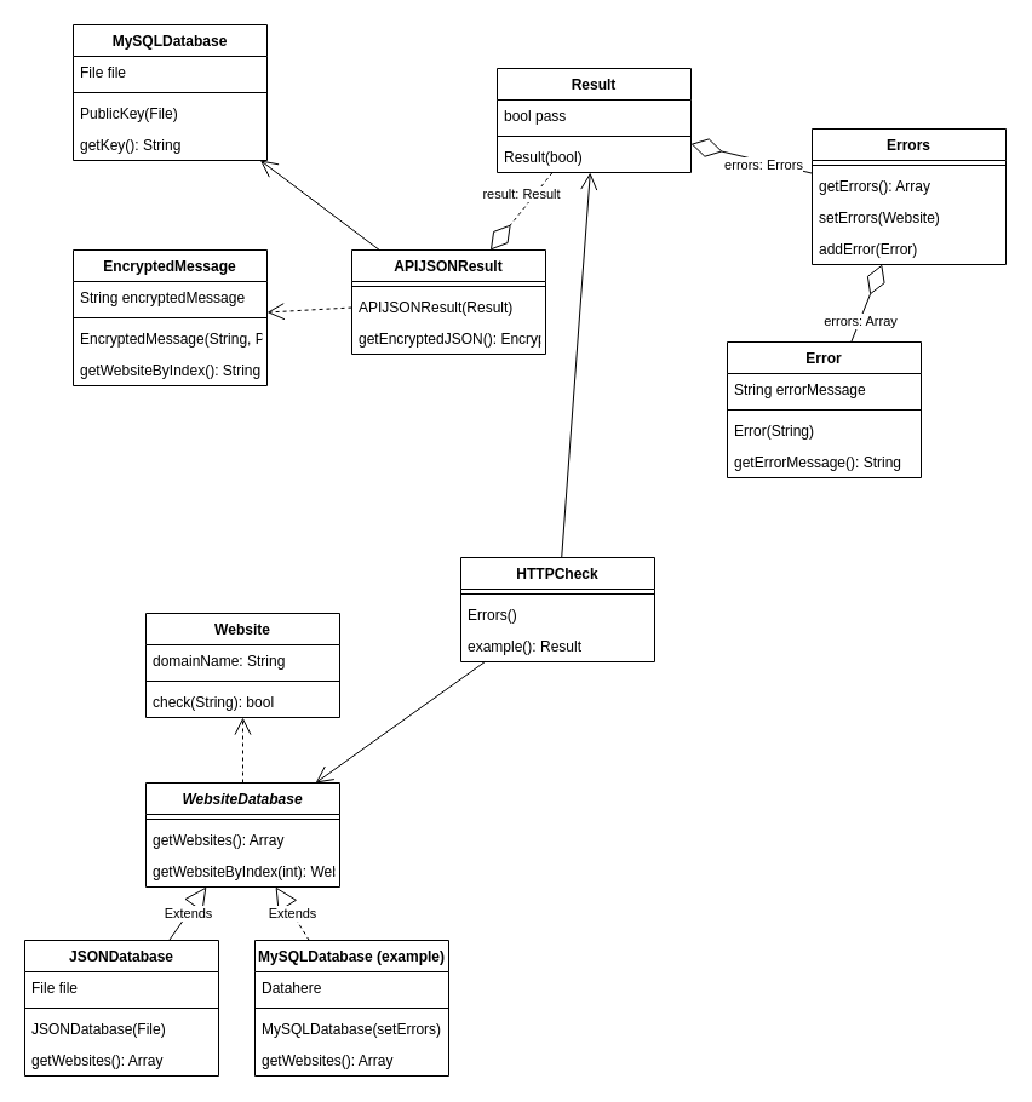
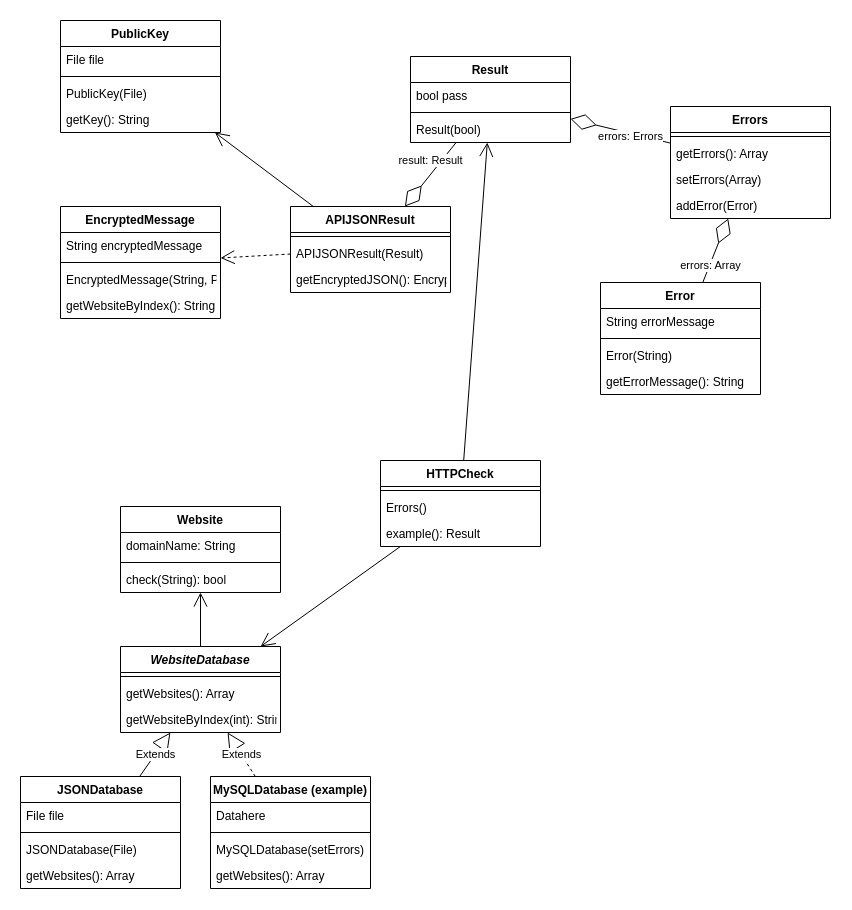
  <mxCell id="0" />
  <mxCell id="1" parent="0" />
  <mxCell id="2" value="Website" style="swimlane;fontStyle=1;align=center;verticalAlign=top;childLayout=stackLayout;horizontal=1;startSize=26;horizontalStack=0;resizeParent=1;resizeParentMax=0;resizeLast=0;collapsible=1;marginBottom=0;" parent="1" vertex="1"><mxGeometry x="120" y="506" width="160" height="86" as="geometry" /></mxCell>
  <mxCell id="3" value="domainName: String" style="text;strokeColor=none;fillColor=none;align=left;verticalAlign=top;spacingLeft=4;spacingRight=4;overflow=hidden;rotatable=0;points=[[0,0.5],[1,0.5]];portConstraint=eastwest;" parent="2" vertex="1"><mxGeometry y="26" width="160" height="26" as="geometry" /></mxCell>
  <mxCell id="4" value="" style="line;strokeWidth=1;fillColor=none;align=left;verticalAlign=middle;spacingTop=-1;spacingLeft=3;spacingRight=3;rotatable=0;labelPosition=right;points=[];portConstraint=eastwest;" parent="2" vertex="1"><mxGeometry y="52" width="160" height="8" as="geometry" /></mxCell>
  <mxCell id="5" value="check(String): bool" style="text;strokeColor=none;fillColor=none;align=left;verticalAlign=top;spacingLeft=4;spacingRight=4;overflow=hidden;rotatable=0;points=[[0,0.5],[1,0.5]];portConstraint=eastwest;" parent="2" vertex="1"><mxGeometry y="60" width="160" height="26" as="geometry" /></mxCell>
  <mxCell id="6" value="EncryptedMessage" style="swimlane;fontStyle=1;align=center;verticalAlign=top;childLayout=stackLayout;horizontal=1;startSize=26;horizontalStack=0;resizeParent=1;resizeParentMax=0;resizeLast=0;collapsible=1;marginBottom=0;" parent="1" vertex="1"><mxGeometry x="60" y="206" width="160" height="112" as="geometry" /></mxCell>
  <mxCell id="7" value="String encryptedMessage" style="text;strokeColor=none;fillColor=none;align=left;verticalAlign=top;spacingLeft=4;spacingRight=4;overflow=hidden;rotatable=0;points=[[0,0.5],[1,0.5]];portConstraint=eastwest;" parent="6" vertex="1"><mxGeometry y="26" width="160" height="26" as="geometry" /></mxCell>
  <mxCell id="8" value="" style="line;strokeWidth=1;fillColor=none;align=left;verticalAlign=middle;spacingTop=-1;spacingLeft=3;spacingRight=3;rotatable=0;labelPosition=right;points=[];portConstraint=eastwest;" parent="6" vertex="1"><mxGeometry y="52" width="160" height="8" as="geometry" /></mxCell>
  <mxCell id="9" value="EncryptedMessage(String, PublicKey)" style="text;strokeColor=none;fillColor=none;align=left;verticalAlign=top;spacingLeft=4;spacingRight=4;overflow=hidden;rotatable=0;points=[[0,0.5],[1,0.5]];portConstraint=eastwest;" parent="6" vertex="1"><mxGeometry y="60" width="160" height="26" as="geometry" /></mxCell>
  <mxCell id="10" value="getWebsiteByIndex(): String" style="text;strokeColor=none;fillColor=none;align=left;verticalAlign=top;spacingLeft=4;spacingRight=4;overflow=hidden;rotatable=0;points=[[0,0.5],[1,0.5]];portConstraint=eastwest;" parent="6" vertex="1"><mxGeometry y="86" width="160" height="26" as="geometry" /></mxCell>
  <mxCell id="11" value="WebsiteDatabase" style="swimlane;fontStyle=3;align=center;verticalAlign=top;childLayout=stackLayout;horizontal=1;startSize=26;horizontalStack=0;resizeParent=1;resizeParentMax=0;resizeLast=0;collapsible=1;marginBottom=0;" parent="1" vertex="1"><mxGeometry x="120" y="646" width="160" height="86" as="geometry" /></mxCell>
  <mxCell id="12" value="" style="line;strokeWidth=1;fillColor=none;align=left;verticalAlign=middle;spacingTop=-1;spacingLeft=3;spacingRight=3;rotatable=0;labelPosition=right;points=[];portConstraint=eastwest;" parent="11" vertex="1"><mxGeometry y="26" width="160" height="8" as="geometry" /></mxCell>
  <mxCell id="13" value="getWebsites(): Array" style="text;strokeColor=none;fillColor=none;align=left;verticalAlign=top;spacingLeft=4;spacingRight=4;overflow=hidden;rotatable=0;points=[[0,0.5],[1,0.5]];portConstraint=eastwest;" parent="11" vertex="1"><mxGeometry y="34" width="160" height="26" as="geometry" /></mxCell>
- <mxCell id="14" value="getWebsiteByIndex(int): Website" style="text;strokeColor=none;fillColor=none;align=left;verticalAlign=top;spacingLeft=4;spacingRight=4;overflow=hidden;rotatable=0;points=[[0,0.5],[1,0.5]];portConstraint=eastwest;" parent="11" vertex="1"><mxGeometry y="60" width="160" height="26" as="geometry" /></mxCell>
+ <mxCell id="14" value="getWebsiteByIndex(int): String" style="text;strokeColor=none;fillColor=none;align=left;verticalAlign=top;spacingLeft=4;spacingRight=4;overflow=hidden;rotatable=0;points=[[0,0.5],[1,0.5]];portConstraint=eastwest;" parent="11" vertex="1"><mxGeometry y="60" width="160" height="26" as="geometry" /></mxCell>
  <mxCell id="15" value="JSONDatabase" style="swimlane;fontStyle=1;align=center;verticalAlign=top;childLayout=stackLayout;horizontal=1;startSize=26;horizontalStack=0;resizeParent=1;resizeParentMax=0;resizeLast=0;collapsible=1;marginBottom=0;" parent="1" vertex="1"><mxGeometry x="20" y="776" width="160" height="112" as="geometry" /></mxCell>
  <mxCell id="16" value="File file" style="text;strokeColor=none;fillColor=none;align=left;verticalAlign=top;spacingLeft=4;spacingRight=4;overflow=hidden;rotatable=0;points=[[0,0.5],[1,0.5]];portConstraint=eastwest;" parent="15" vertex="1"><mxGeometry y="26" width="160" height="26" as="geometry" /></mxCell>
  <mxCell id="17" value="" style="line;strokeWidth=1;fillColor=none;align=left;verticalAlign=middle;spacingTop=-1;spacingLeft=3;spacingRight=3;rotatable=0;labelPosition=right;points=[];portConstraint=eastwest;" parent="15" vertex="1"><mxGeometry y="52" width="160" height="8" as="geometry" /></mxCell>
  <mxCell id="18" value="JSONDatabase(File)" style="text;strokeColor=none;fillColor=none;align=left;verticalAlign=top;spacingLeft=4;spacingRight=4;overflow=hidden;rotatable=0;points=[[0,0.5],[1,0.5]];portConstraint=eastwest;" parent="15" vertex="1"><mxGeometry y="60" width="160" height="26" as="geometry" /></mxCell>
  <mxCell id="19" value="getWebsites(): Array" style="text;strokeColor=none;fillColor=none;align=left;verticalAlign=top;spacingLeft=4;spacingRight=4;overflow=hidden;rotatable=0;points=[[0,0.5],[1,0.5]];portConstraint=eastwest;" parent="15" vertex="1"><mxGeometry y="86" width="160" height="26" as="geometry" /></mxCell>
  <mxCell id="20" value="Extends" style="endArrow=block;endSize=16;endFill=0;html=1;rounded=0;" parent="1" source="15" target="11" edge="1"><mxGeometry width="160" relative="1" as="geometry"><mxPoint x="10" y="746" as="sourcePoint" /><mxPoint x="170" y="746" as="targetPoint" /></mxGeometry></mxCell>
  <mxCell id="21" value="MySQLDatabase (example)" style="swimlane;fontStyle=1;align=center;verticalAlign=top;childLayout=stackLayout;horizontal=1;startSize=26;horizontalStack=0;resizeParent=1;resizeParentMax=0;resizeLast=0;collapsible=1;marginBottom=0;" parent="1" vertex="1"><mxGeometry x="210" y="776" width="160" height="112" as="geometry" /></mxCell>
  <mxCell id="22" value="Datahere" style="text;strokeColor=none;fillColor=none;align=left;verticalAlign=top;spacingLeft=4;spacingRight=4;overflow=hidden;rotatable=0;points=[[0,0.5],[1,0.5]];portConstraint=eastwest;" parent="21" vertex="1"><mxGeometry y="26" width="160" height="26" as="geometry" /></mxCell>
  <mxCell id="23" value="" style="line;strokeWidth=1;fillColor=none;align=left;verticalAlign=middle;spacingTop=-1;spacingLeft=3;spacingRight=3;rotatable=0;labelPosition=right;points=[];portConstraint=eastwest;" parent="21" vertex="1"><mxGeometry y="52" width="160" height="8" as="geometry" /></mxCell>
  <mxCell id="24" value="MySQLDatabase(setErrors)" style="text;strokeColor=none;fillColor=none;align=left;verticalAlign=top;spacingLeft=4;spacingRight=4;overflow=hidden;rotatable=0;points=[[0,0.5],[1,0.5]];portConstraint=eastwest;" parent="21" vertex="1"><mxGeometry y="60" width="160" height="26" as="geometry" /></mxCell>
  <mxCell id="25" value="getWebsites(): Array" style="text;strokeColor=none;fillColor=none;align=left;verticalAlign=top;spacingLeft=4;spacingRight=4;overflow=hidden;rotatable=0;points=[[0,0.5],[1,0.5]];portConstraint=eastwest;" parent="21" vertex="1"><mxGeometry y="86" width="160" height="26" as="geometry" /></mxCell>
  <mxCell id="26" value="Extends" style="endArrow=block;endSize=16;endFill=0;html=1;rounded=0;dashed=1;" parent="1" source="21" target="11" edge="1"><mxGeometry width="160" relative="1" as="geometry"><mxPoint x="140.361" y="786" as="sourcePoint" /><mxPoint x="183.735" y="706" as="targetPoint" /></mxGeometry></mxCell>
  <mxCell id="27" value="Result" style="swimlane;fontStyle=1;align=center;verticalAlign=top;childLayout=stackLayout;horizontal=1;startSize=26;horizontalStack=0;resizeParent=1;resizeParentMax=0;resizeLast=0;collapsible=1;marginBottom=0;" parent="1" vertex="1"><mxGeometry x="410" y="56" width="160" height="86" as="geometry" /></mxCell>
  <mxCell id="28" value="bool pass" style="text;strokeColor=none;fillColor=none;align=left;verticalAlign=top;spacingLeft=4;spacingRight=4;overflow=hidden;rotatable=0;points=[[0,0.5],[1,0.5]];portConstraint=eastwest;" parent="27" vertex="1"><mxGeometry y="26" width="160" height="26" as="geometry" /></mxCell>
  <mxCell id="29" value="" style="line;strokeWidth=1;fillColor=none;align=left;verticalAlign=middle;spacingTop=-1;spacingLeft=3;spacingRight=3;rotatable=0;labelPosition=right;points=[];portConstraint=eastwest;" parent="27" vertex="1"><mxGeometry y="52" width="160" height="8" as="geometry" /></mxCell>
  <mxCell id="30" value="Result(bool)" style="text;strokeColor=none;fillColor=none;align=left;verticalAlign=top;spacingLeft=4;spacingRight=4;overflow=hidden;rotatable=0;points=[[0,0.5],[1,0.5]];portConstraint=eastwest;" parent="27" vertex="1"><mxGeometry y="60" width="160" height="26" as="geometry" /></mxCell>
  <mxCell id="31" value="Error" style="swimlane;fontStyle=1;align=center;verticalAlign=top;childLayout=stackLayout;horizontal=1;startSize=26;horizontalStack=0;resizeParent=1;resizeParentMax=0;resizeLast=0;collapsible=1;marginBottom=0;" parent="1" vertex="1"><mxGeometry x="600" y="282" width="160" height="112" as="geometry" /></mxCell>
  <mxCell id="32" value="String errorMessage" style="text;strokeColor=none;fillColor=none;align=left;verticalAlign=top;spacingLeft=4;spacingRight=4;overflow=hidden;rotatable=0;points=[[0,0.5],[1,0.5]];portConstraint=eastwest;" parent="31" vertex="1"><mxGeometry y="26" width="160" height="26" as="geometry" /></mxCell>
  <mxCell id="33" value="" style="line;strokeWidth=1;fillColor=none;align=left;verticalAlign=middle;spacingTop=-1;spacingLeft=3;spacingRight=3;rotatable=0;labelPosition=right;points=[];portConstraint=eastwest;" parent="31" vertex="1"><mxGeometry y="52" width="160" height="8" as="geometry" /></mxCell>
  <mxCell id="34" value="Error(String)" style="text;strokeColor=none;fillColor=none;align=left;verticalAlign=top;spacingLeft=4;spacingRight=4;overflow=hidden;rotatable=0;points=[[0,0.5],[1,0.5]];portConstraint=eastwest;" parent="31" vertex="1"><mxGeometry y="60" width="160" height="26" as="geometry" /></mxCell>
  <mxCell id="35" value="getErrorMessage(): String" style="text;strokeColor=none;fillColor=none;align=left;verticalAlign=top;spacingLeft=4;spacingRight=4;overflow=hidden;rotatable=0;points=[[0,0.5],[1,0.5]];portConstraint=eastwest;" parent="31" vertex="1"><mxGeometry y="86" width="160" height="26" as="geometry" /></mxCell>
  <mxCell id="36" value="" style="endArrow=diamondThin;endFill=0;endSize=24;html=1;rounded=0;" parent="1" source="31" target="38" edge="1"><mxGeometry width="160" relative="1" as="geometry"><mxPoint x="530" y="376" as="sourcePoint" /><mxPoint x="690" y="376" as="targetPoint" /></mxGeometry></mxCell>
  <mxCell id="37" value="errors: Array" style="edgeLabel;html=1;align=center;verticalAlign=middle;resizable=0;points=[];" parent="36" vertex="1" connectable="0"><mxGeometry x="-0.439" relative="1" as="geometry"><mxPoint as="offset" /></mxGeometry></mxCell>
  <mxCell id="38" value="Errors" style="swimlane;fontStyle=1;align=center;verticalAlign=top;childLayout=stackLayout;horizontal=1;startSize=26;horizontalStack=0;resizeParent=1;resizeParentMax=0;resizeLast=0;collapsible=1;marginBottom=0;" parent="1" vertex="1"><mxGeometry x="670" y="106" width="160" height="112" as="geometry" /></mxCell>
  <mxCell id="39" value="" style="line;strokeWidth=1;fillColor=none;align=left;verticalAlign=middle;spacingTop=-1;spacingLeft=3;spacingRight=3;rotatable=0;labelPosition=right;points=[];portConstraint=eastwest;" parent="38" vertex="1"><mxGeometry y="26" width="160" height="8" as="geometry" /></mxCell>
  <mxCell id="40" value="getErrors(): Array" style="text;strokeColor=none;fillColor=none;align=left;verticalAlign=top;spacingLeft=4;spacingRight=4;overflow=hidden;rotatable=0;points=[[0,0.5],[1,0.5]];portConstraint=eastwest;" parent="38" vertex="1"><mxGeometry y="34" width="160" height="26" as="geometry" /></mxCell>
- <mxCell id="41" value="setErrors(Website)" style="text;strokeColor=none;fillColor=none;align=left;verticalAlign=top;spacingLeft=4;spacingRight=4;overflow=hidden;rotatable=0;points=[[0,0.5],[1,0.5]];portConstraint=eastwest;" parent="38" vertex="1"><mxGeometry y="60" width="160" height="26" as="geometry" /></mxCell>
+ <mxCell id="41" value="setErrors(Array)" style="text;strokeColor=none;fillColor=none;align=left;verticalAlign=top;spacingLeft=4;spacingRight=4;overflow=hidden;rotatable=0;points=[[0,0.5],[1,0.5]];portConstraint=eastwest;" parent="38" vertex="1"><mxGeometry y="60" width="160" height="26" as="geometry" /></mxCell>
  <mxCell id="42" value="addError(Error)" style="text;strokeColor=none;fillColor=none;align=left;verticalAlign=top;spacingLeft=4;spacingRight=4;overflow=hidden;rotatable=0;points=[[0,0.5],[1,0.5]];portConstraint=eastwest;" parent="38" vertex="1"><mxGeometry y="86" width="160" height="26" as="geometry" /></mxCell>
  <mxCell id="43" value="" style="endArrow=diamondThin;endFill=0;endSize=24;html=1;rounded=0;" parent="1" source="38" target="27" edge="1"><mxGeometry width="160" relative="1" as="geometry"><mxPoint x="701.144" y="292" as="sourcePoint" /><mxPoint x="721.443" y="190" as="targetPoint" /></mxGeometry></mxCell>
  <mxCell id="44" value="errors: Errors" style="edgeLabel;html=1;align=center;verticalAlign=middle;resizable=0;points=[];" parent="43" vertex="1" connectable="0"><mxGeometry x="-0.439" relative="1" as="geometry"><mxPoint x="-12" as="offset" /></mxGeometry></mxCell>
  <mxCell id="45" value="APIJSONResult" style="swimlane;fontStyle=1;align=center;verticalAlign=top;childLayout=stackLayout;horizontal=1;startSize=26;horizontalStack=0;resizeParent=1;resizeParentMax=0;resizeLast=0;collapsible=1;marginBottom=0;" parent="1" vertex="1"><mxGeometry x="290" y="206" width="160" height="86" as="geometry" /></mxCell>
  <mxCell id="46" value="" style="line;strokeWidth=1;fillColor=none;align=left;verticalAlign=middle;spacingTop=-1;spacingLeft=3;spacingRight=3;rotatable=0;labelPosition=right;points=[];portConstraint=eastwest;" parent="45" vertex="1"><mxGeometry y="26" width="160" height="8" as="geometry" /></mxCell>
  <mxCell id="47" value="APIJSONResult(Result)" style="text;strokeColor=none;fillColor=none;align=left;verticalAlign=top;spacingLeft=4;spacingRight=4;overflow=hidden;rotatable=0;points=[[0,0.5],[1,0.5]];portConstraint=eastwest;" parent="45" vertex="1"><mxGeometry y="34" width="160" height="26" as="geometry" /></mxCell>
  <mxCell id="48" value="getEncryptedJSON(): EncryptedMessage" style="text;strokeColor=none;fillColor=none;align=left;verticalAlign=top;spacingLeft=4;spacingRight=4;overflow=hidden;rotatable=0;points=[[0,0.5],[1,0.5]];portConstraint=eastwest;" parent="45" vertex="1"><mxGeometry y="60" width="160" height="26" as="geometry" /></mxCell>
- <mxCell id="49" value="" style="endArrow=diamondThin;endFill=0;endSize=24;html=1;rounded=0;dashed=1;" parent="1" source="27" target="45" edge="1"><mxGeometry width="160" relative="1" as="geometry"><mxPoint x="590" y="236" as="sourcePoint" /><mxPoint x="580" y="128.385" as="targetPoint" /></mxGeometry></mxCell>
+ <mxCell id="49" value="" style="endArrow=diamondThin;endFill=0;endSize=24;html=1;rounded=0;" parent="1" source="27" target="45" edge="1"><mxGeometry width="160" relative="1" as="geometry"><mxPoint x="590" y="236" as="sourcePoint" /><mxPoint x="580" y="128.385" as="targetPoint" /></mxGeometry></mxCell>
  <mxCell id="50" value="result: Result" style="edgeLabel;html=1;align=center;verticalAlign=middle;resizable=0;points=[];" parent="49" vertex="1" connectable="0"><mxGeometry x="-0.439" relative="1" as="geometry"><mxPoint x="-12" as="offset" /></mxGeometry></mxCell>
- <mxCell id="51" value="" style="endArrow=open;endFill=1;endSize=12;html=1;rounded=0;dashed=1;" parent="1" source="11" target="2" edge="1"><mxGeometry width="160" relative="1" as="geometry"><mxPoint x="80" y="586" as="sourcePoint" /><mxPoint x="240" y="586" as="targetPoint" /></mxGeometry></mxCell>
+ <mxCell id="51" value="" style="endArrow=open;endFill=1;endSize=12;html=1;rounded=0;" parent="1" source="11" target="2" edge="1"><mxGeometry width="160" relative="1" as="geometry"><mxPoint x="80" y="586" as="sourcePoint" /><mxPoint x="240" y="586" as="targetPoint" /></mxGeometry></mxCell>
  <mxCell id="52" value="HTTPCheck" style="swimlane;fontStyle=1;align=center;verticalAlign=top;childLayout=stackLayout;horizontal=1;startSize=26;horizontalStack=0;resizeParent=1;resizeParentMax=0;resizeLast=0;collapsible=1;marginBottom=0;" parent="1" vertex="1"><mxGeometry x="380" y="460" width="160" height="86" as="geometry" /></mxCell>
  <mxCell id="53" value="" style="line;strokeWidth=1;fillColor=none;align=left;verticalAlign=middle;spacingTop=-1;spacingLeft=3;spacingRight=3;rotatable=0;labelPosition=right;points=[];portConstraint=eastwest;" parent="52" vertex="1"><mxGeometry y="26" width="160" height="8" as="geometry" /></mxCell>
  <mxCell id="54" value="Errors()" style="text;strokeColor=none;fillColor=none;align=left;verticalAlign=top;spacingLeft=4;spacingRight=4;overflow=hidden;rotatable=0;points=[[0,0.5],[1,0.5]];portConstraint=eastwest;" parent="52" vertex="1"><mxGeometry y="34" width="160" height="26" as="geometry" /></mxCell>
  <mxCell id="55" value="example(): Result" style="text;strokeColor=none;fillColor=none;align=left;verticalAlign=top;spacingLeft=4;spacingRight=4;overflow=hidden;rotatable=0;points=[[0,0.5],[1,0.5]];portConstraint=eastwest;" parent="52" vertex="1"><mxGeometry y="60" width="160" height="26" as="geometry" /></mxCell>
  <mxCell id="56" value="" style="endArrow=open;endFill=1;endSize=12;html=1;rounded=0;" parent="1" source="52" target="11" edge="1"><mxGeometry width="160" relative="1" as="geometry"><mxPoint x="270" y="446" as="sourcePoint" /><mxPoint x="430" y="446" as="targetPoint" /></mxGeometry></mxCell>
  <mxCell id="57" value="" style="endArrow=open;endFill=1;endSize=12;html=1;rounded=0;" parent="1" source="52" target="27" edge="1"><mxGeometry width="160" relative="1" as="geometry"><mxPoint x="440" y="396" as="sourcePoint" /><mxPoint x="550" y="346" as="targetPoint" /></mxGeometry></mxCell>
  <mxCell id="58" value="" style="endArrow=open;endFill=1;endSize=12;html=1;rounded=0;dashed=1;" parent="1" source="45" target="6" edge="1"><mxGeometry width="160" relative="1" as="geometry"><mxPoint x="474.029" y="470" as="sourcePoint" /><mxPoint x="496.906" y="152" as="targetPoint" /></mxGeometry></mxCell>
- <mxCell id="59" value="MySQLDatabase" style="swimlane;fontStyle=1;align=center;verticalAlign=top;childLayout=stackLayout;horizontal=1;startSize=26;horizontalStack=0;resizeParent=1;resizeParentMax=0;resizeLast=0;collapsible=1;marginBottom=0;" parent="1" vertex="1"><mxGeometry x="60" y="20" width="160" height="112" as="geometry" /></mxCell>
+ <mxCell id="59" value="PublicKey" style="swimlane;fontStyle=1;align=center;verticalAlign=top;childLayout=stackLayout;horizontal=1;startSize=26;horizontalStack=0;resizeParent=1;resizeParentMax=0;resizeLast=0;collapsible=1;marginBottom=0;" parent="1" vertex="1"><mxGeometry x="60" y="20" width="160" height="112" as="geometry" /></mxCell>
  <mxCell id="60" value="File file" style="text;strokeColor=none;fillColor=none;align=left;verticalAlign=top;spacingLeft=4;spacingRight=4;overflow=hidden;rotatable=0;points=[[0,0.5],[1,0.5]];portConstraint=eastwest;" parent="59" vertex="1"><mxGeometry y="26" width="160" height="26" as="geometry" /></mxCell>
  <mxCell id="61" value="" style="line;strokeWidth=1;fillColor=none;align=left;verticalAlign=middle;spacingTop=-1;spacingLeft=3;spacingRight=3;rotatable=0;labelPosition=right;points=[];portConstraint=eastwest;" parent="59" vertex="1"><mxGeometry y="52" width="160" height="8" as="geometry" /></mxCell>
  <mxCell id="62" value="PublicKey(File)" style="text;strokeColor=none;fillColor=none;align=left;verticalAlign=top;spacingLeft=4;spacingRight=4;overflow=hidden;rotatable=0;points=[[0,0.5],[1,0.5]];portConstraint=eastwest;" parent="59" vertex="1"><mxGeometry y="60" width="160" height="26" as="geometry" /></mxCell>
  <mxCell id="63" value="getKey(): String" style="text;strokeColor=none;fillColor=none;align=left;verticalAlign=top;spacingLeft=4;spacingRight=4;overflow=hidden;rotatable=0;points=[[0,0.5],[1,0.5]];portConstraint=eastwest;" vertex="1" parent="59"><mxGeometry y="86" width="160" height="26" as="geometry" /></mxCell>
  <mxCell id="64" value="" style="endArrow=open;endFill=1;endSize=12;html=1;rounded=0;" edge="1" parent="1" source="45" target="59"><mxGeometry width="160" relative="1" as="geometry"><mxPoint x="300" y="116.002" as="sourcePoint" /><mxPoint x="230" y="119.958" as="targetPoint" /></mxGeometry></mxCell>
